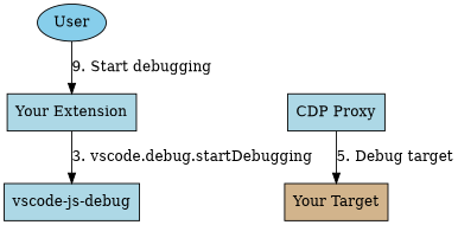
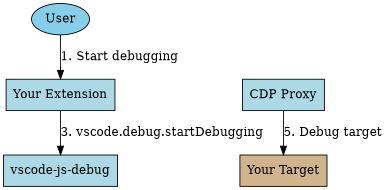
  digraph {
    node [fillcolor=lightblue shape=box style=filled]
    n1 [label="Your Extension"]
    n2 [label="CDP Proxy"]
    n3 [label="vscode-js-debug"]
    n4 [fillcolor=tan label="Your Target"]
    n5 [fillcolor=skyblue label=User shape=""]
    subgraph sub_1 {
      rank=same
      n1
      n2
    }
    n1 -> n3 [label="3. vscode.debug.startDebugging"]
    n2 -> n4 [label="5. Debug target"]
-   n5 -> n1 [label="9. Start debugging"]
+   n5 -> n1 [label="1. Start debugging"]
  }
